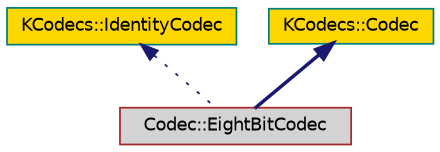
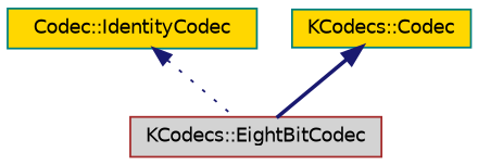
  digraph {
    node [color=teal fillcolor=gold fontname=Helvetica fontsize=10 shape=record style=filled]
    edge [color=midnightblue dir=back fontname=Helvetica fontsize=10 labelfontname=Helvetica labelfontsize=10]
-   n1 [color=brown fillcolor=lightgrey fontcolor=black height=0.2 label="Codec::EightBitCodec" width=0.4]
-   n2 [height=0.2 label="KCodecs::IdentityCodec" width=0.4]
+   n1 [color=brown fillcolor=lightgrey fontcolor=black height=0.2 label="KCodecs::EightBitCodec" width=0.4]
+   n2 [height=0.2 label="Codec::IdentityCodec" width=0.4]
    n3 [height=0.2 label="KCodecs::Codec" width=0.4]
    n2 -> n1 [style=dotted]
    n3 -> n1 [style=bold]
  }
